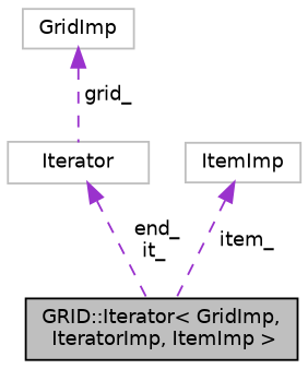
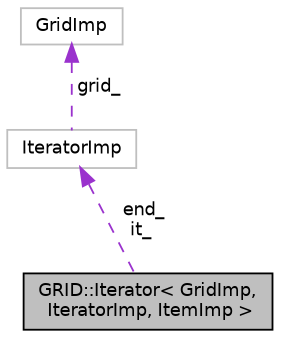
  digraph {
    node [color=grey75 fillcolor=white fontname=Helvetica fontsize=10 shape=record style=filled]
    edge [color=darkorchid3 dir=back fontname=Helvetica fontsize=10 labelfontname=Helvetica labelfontsize=10 style=dashed]
    n1 [color=black fillcolor=grey75 fontcolor=black height=0.2 label="GRID::Iterator\< GridImp,\l IteratorImp, ItemImp \>" width=0.4]
-   n2 [height=0.2 label=Iterator width=0.4]
+   n2 [height=0.2 label=IteratorImp width=0.4]
    n3 [height=0.2 label=GridImp width=0.4]
-   n4 [height=0.2 label=ItemImp width=0.4]
    n2 -> n1 [label=" end_\nit_"]
    n3 -> n2 [label=" grid_"]
-   n4 -> n1 [label=" item_"]
  }
